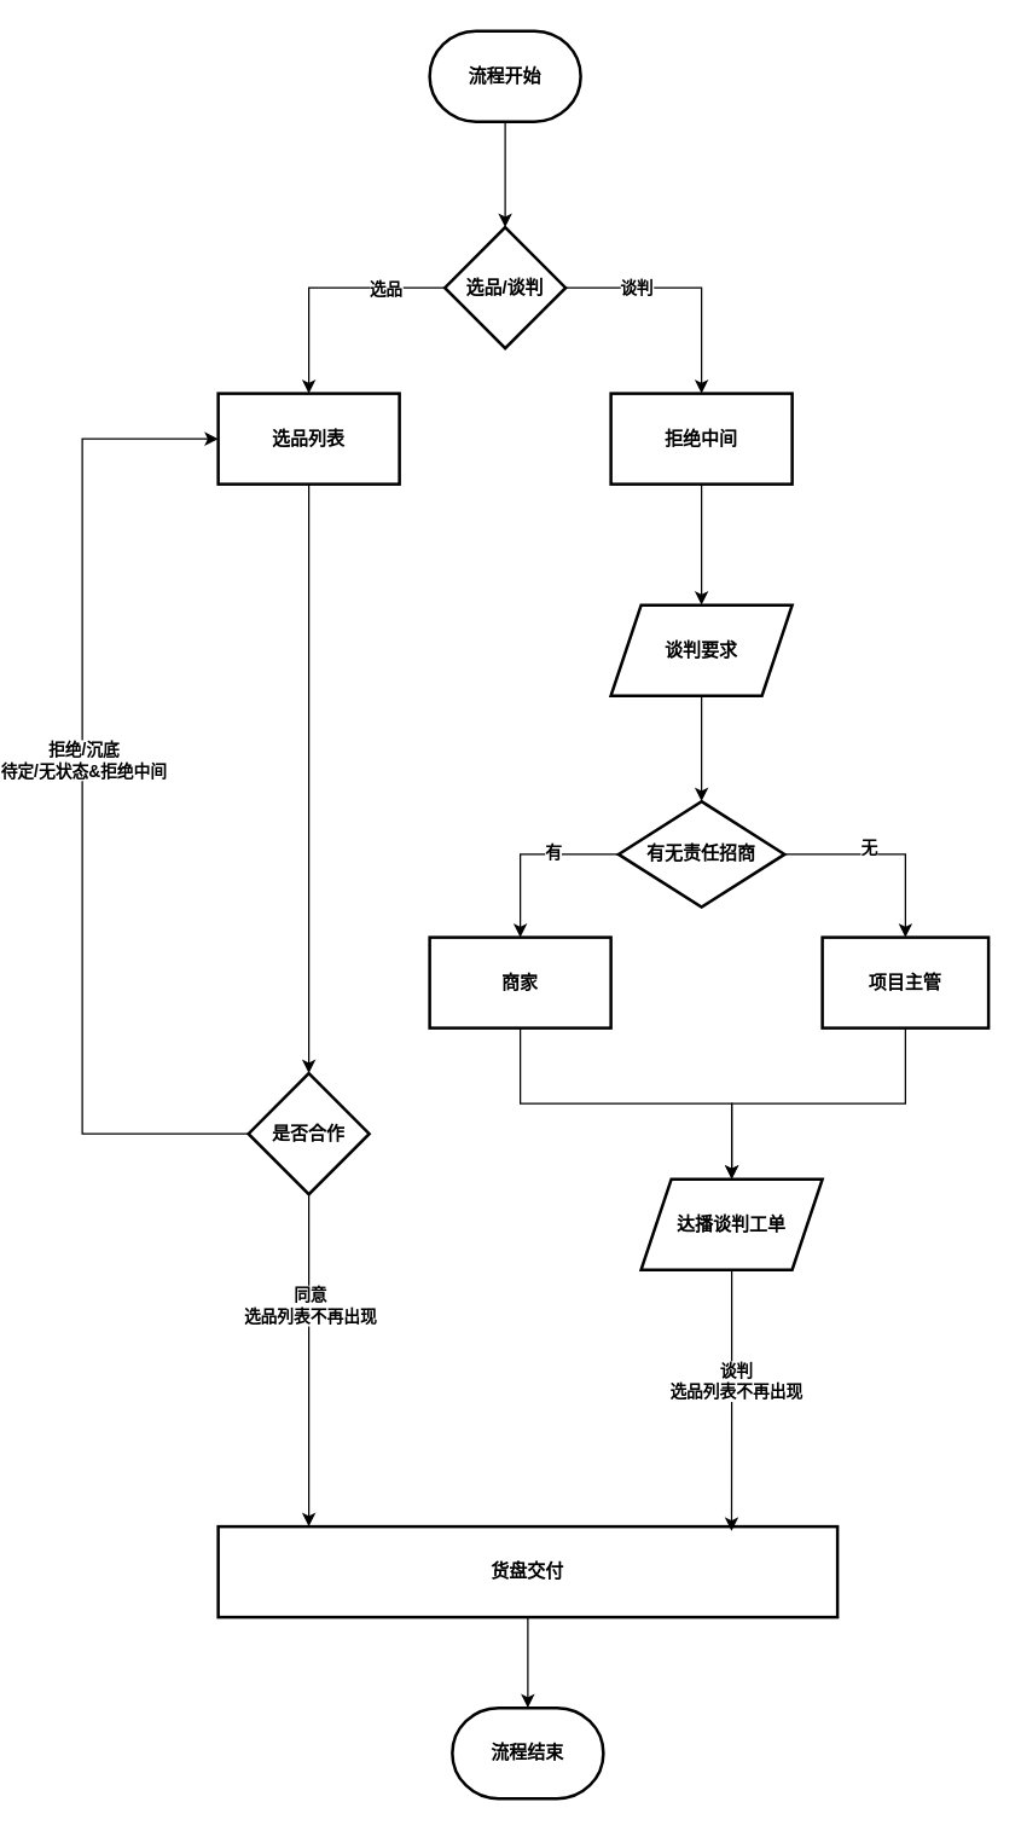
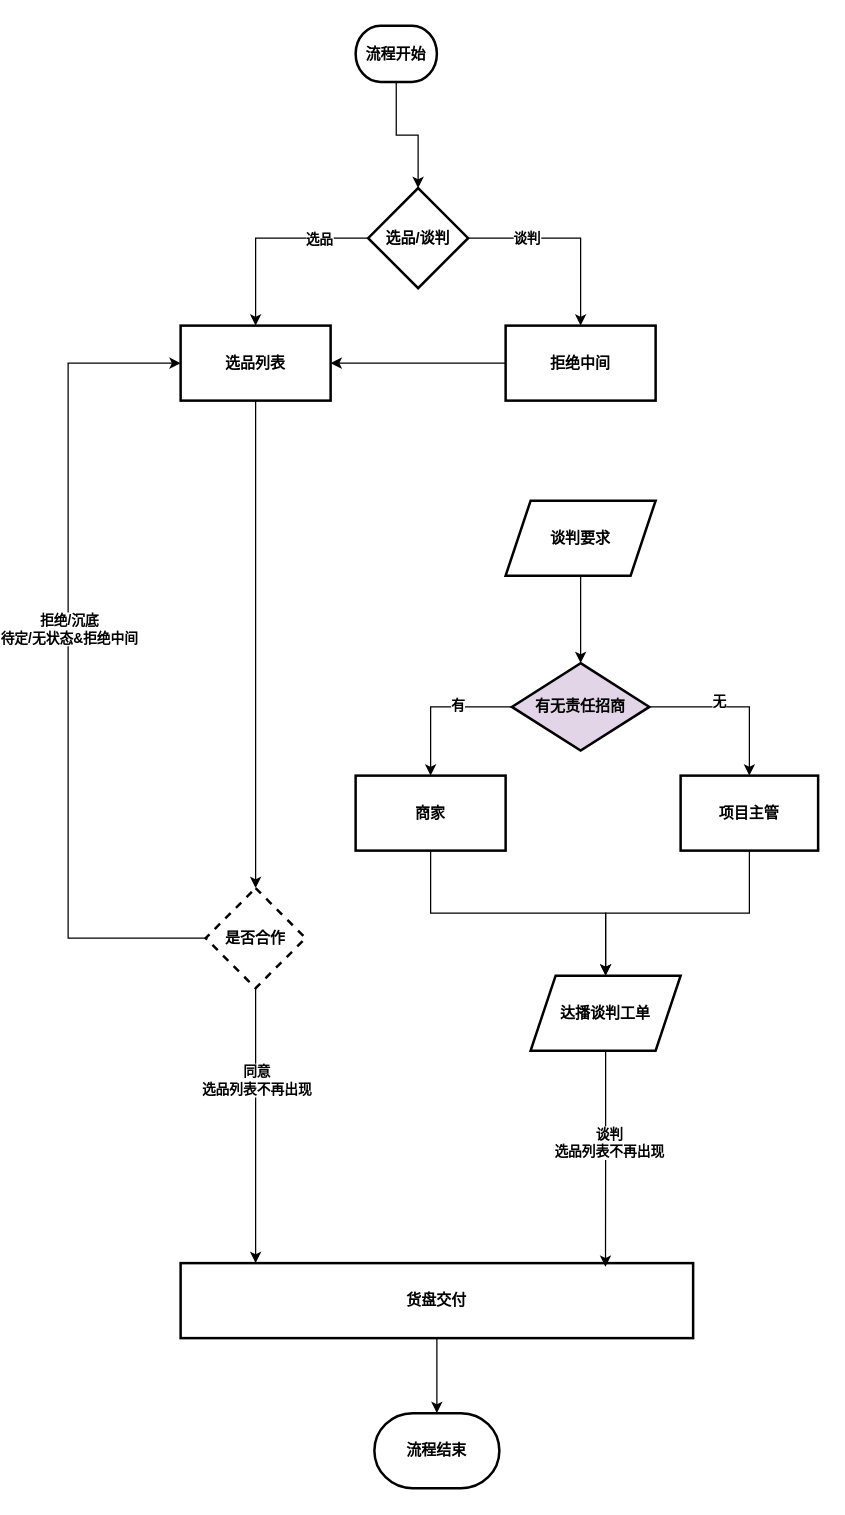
  <mxCell id="0" />
  <mxCell id="1" parent="0" />
  <mxCell id="2" value="" style="edgeStyle=orthogonalEdgeStyle;rounded=0;orthogonalLoop=1;jettySize=auto;html=1;fontStyle=1" edge="1" parent="1" source="3" target="8"><mxGeometry relative="1" as="geometry" /></mxCell>
- <mxCell id="3" value="&lt;span&gt;流程开始&lt;/span&gt;" style="strokeWidth=2;html=1;shape=mxgraph.flowchart.terminator;whiteSpace=wrap;fontStyle=1" vertex="1" parent="1"><mxGeometry x="250" y="20" width="100" height="60" as="geometry" /></mxCell>
+ <mxCell id="3" value="&lt;span&gt;流程开始&lt;/span&gt;" style="strokeWidth=2;html=1;shape=mxgraph.flowchart.terminator;whiteSpace=wrap;fontStyle=1" vertex="1" parent="1"><mxGeometry x="250" y="20" width="65" height="45" as="geometry" /></mxCell>
  <mxCell id="4" value="" style="edgeStyle=orthogonalEdgeStyle;rounded=0;orthogonalLoop=1;jettySize=auto;html=1;fontStyle=1" edge="1" parent="1" source="8" target="10"><mxGeometry relative="1" as="geometry" /></mxCell>
  <mxCell id="5" value="&lt;span&gt;选品&lt;/span&gt;" style="edgeLabel;html=1;align=center;verticalAlign=middle;resizable=0;points=[];fontStyle=1" vertex="1" connectable="0" parent="4"><mxGeometry x="-0.312" y="4" relative="1" as="geometry"><mxPoint x="15" y="-4" as="offset" /></mxGeometry></mxCell>
  <mxCell id="6" value="" style="edgeStyle=orthogonalEdgeStyle;rounded=0;orthogonalLoop=1;jettySize=auto;html=1;fontStyle=1" edge="1" parent="1" source="8" target="12"><mxGeometry relative="1" as="geometry" /></mxCell>
  <mxCell id="7" value="&lt;span&gt;谈判&lt;/span&gt;" style="edgeLabel;html=1;align=center;verticalAlign=middle;resizable=0;points=[];fontStyle=1" vertex="1" connectable="0" parent="6"><mxGeometry x="-0.425" y="1" relative="1" as="geometry"><mxPoint as="offset" /></mxGeometry></mxCell>
  <mxCell id="8" value="选品/谈判" style="rhombus;whiteSpace=wrap;html=1;strokeWidth=2;fontStyle=1" vertex="1" parent="1"><mxGeometry x="260" y="150" width="80" height="80" as="geometry" /></mxCell>
  <mxCell id="9" value="" style="edgeStyle=orthogonalEdgeStyle;rounded=0;orthogonalLoop=1;jettySize=auto;html=1;fontStyle=1" edge="1" parent="1" source="10" target="17"><mxGeometry relative="1" as="geometry" /></mxCell>
  <mxCell id="10" value="选品列表" style="whiteSpace=wrap;html=1;strokeWidth=2;fontStyle=1" vertex="1" parent="1"><mxGeometry x="110" y="260" width="120" height="60" as="geometry" /></mxCell>
- <mxCell id="11" value="" style="edgeStyle=orthogonalEdgeStyle;rounded=0;orthogonalLoop=1;jettySize=auto;html=1;fontStyle=1" edge="1" parent="1" source="12" target="20"><mxGeometry relative="1" as="geometry" /></mxCell>
+ <mxCell id="11" value="" style="edgeStyle=orthogonalEdgeStyle;rounded=0;orthogonalLoop=1;jettySize=auto;html=1;fontStyle=1;" edge="1" parent="1" source="12" target="10"><mxGeometry relative="1" as="geometry" /></mxCell>
  <mxCell id="12" value="拒绝中间" style="whiteSpace=wrap;html=1;strokeWidth=2;fontStyle=1" vertex="1" parent="1"><mxGeometry x="370" y="260" width="120" height="60" as="geometry" /></mxCell>
  <mxCell id="13" value="" style="edgeStyle=orthogonalEdgeStyle;rounded=0;orthogonalLoop=1;jettySize=auto;html=1;fontStyle=1" edge="1" parent="1" source="17" target="18"><mxGeometry relative="1" as="geometry"><Array as="points"><mxPoint x="170" y="870" /><mxPoint x="170" y="870" /></Array></mxGeometry></mxCell>
  <mxCell id="14" value="&lt;span&gt;同意&lt;/span&gt;&lt;div&gt;&lt;span&gt;选品列表不再出现&lt;/span&gt;&lt;/div&gt;" style="edgeLabel;html=1;align=center;verticalAlign=middle;resizable=0;points=[];fontStyle=1" vertex="1" connectable="0" parent="13"><mxGeometry x="-0.333" relative="1" as="geometry"><mxPoint as="offset" /></mxGeometry></mxCell>
  <mxCell id="15" style="edgeStyle=orthogonalEdgeStyle;rounded=0;orthogonalLoop=1;jettySize=auto;html=1;entryX=0;entryY=0.5;entryDx=0;entryDy=0;exitX=0;exitY=0.5;exitDx=0;exitDy=0;fontStyle=1" edge="1" parent="1" source="17" target="10"><mxGeometry relative="1" as="geometry"><mxPoint x="129.998" y="789.998" as="sourcePoint" /><mxPoint x="69.95" y="369.95" as="targetPoint" /><Array as="points"><mxPoint x="20" y="750" /><mxPoint x="20" y="290" /></Array></mxGeometry></mxCell>
  <mxCell id="16" value="&lt;span&gt;拒绝/沉底&lt;/span&gt;&lt;div&gt;&lt;span&gt;待定/无状态&amp;amp;拒绝中间&lt;/span&gt;&lt;/div&gt;" style="edgeLabel;html=1;align=center;verticalAlign=middle;resizable=0;points=[];fontStyle=1" vertex="1" connectable="0" parent="15"><mxGeometry x="0.046" y="5" relative="1" as="geometry"><mxPoint x="5" y="-13" as="offset" /></mxGeometry></mxCell>
- <mxCell id="17" value="是否合作" style="rhombus;whiteSpace=wrap;html=1;strokeWidth=2;fontStyle=1" vertex="1" parent="1"><mxGeometry x="130" y="710" width="80" height="80" as="geometry" /></mxCell>
+ <mxCell id="17" value="是否合作" style="rhombus;whiteSpace=wrap;html=1;strokeWidth=2;fontStyle=1;dashed=1;" vertex="1" parent="1"><mxGeometry x="130" y="710" width="80" height="80" as="geometry" /></mxCell>
  <mxCell id="18" value="货盘交付" style="whiteSpace=wrap;html=1;strokeWidth=2;fontStyle=1" vertex="1" parent="1"><mxGeometry x="110" y="1010" width="410" height="60" as="geometry" /></mxCell>
  <mxCell id="19" value="" style="edgeStyle=orthogonalEdgeStyle;rounded=0;orthogonalLoop=1;jettySize=auto;html=1;fontStyle=1" edge="1" parent="1" source="20" target="25"><mxGeometry relative="1" as="geometry" /></mxCell>
  <mxCell id="20" value="谈判要求" style="shape=parallelogram;perimeter=parallelogramPerimeter;whiteSpace=wrap;html=1;fixedSize=1;strokeWidth=2;fontStyle=1" vertex="1" parent="1"><mxGeometry x="370" y="400" width="120" height="60" as="geometry" /></mxCell>
  <mxCell id="21" value="" style="edgeStyle=orthogonalEdgeStyle;rounded=0;orthogonalLoop=1;jettySize=auto;html=1;fontStyle=1" edge="1" parent="1" source="25" target="29"><mxGeometry relative="1" as="geometry" /></mxCell>
  <mxCell id="22" value="&lt;span&gt;有&lt;/span&gt;" style="edgeLabel;html=1;align=center;verticalAlign=middle;resizable=0;points=[];fontStyle=1" vertex="1" connectable="0" parent="21"><mxGeometry x="-0.271" y="-2" relative="1" as="geometry"><mxPoint as="offset" /></mxGeometry></mxCell>
  <mxCell id="23" style="edgeStyle=orthogonalEdgeStyle;rounded=0;orthogonalLoop=1;jettySize=auto;html=1;fontStyle=1" edge="1" parent="1" source="25" target="27"><mxGeometry relative="1" as="geometry" /></mxCell>
  <mxCell id="24" value="&lt;span&gt;无&lt;/span&gt;" style="edgeLabel;html=1;align=center;verticalAlign=middle;resizable=0;points=[];fontStyle=1" vertex="1" connectable="0" parent="23"><mxGeometry x="-0.319" y="-2" relative="1" as="geometry"><mxPoint x="9" y="-7" as="offset" /></mxGeometry></mxCell>
- <mxCell id="25" value="有无责任招商" style="rhombus;whiteSpace=wrap;html=1;strokeWidth=2;fontStyle=1" vertex="1" parent="1"><mxGeometry x="375" y="530" width="110" height="70" as="geometry" /></mxCell>
+ <mxCell id="25" value="有无责任招商" style="rhombus;whiteSpace=wrap;html=1;strokeWidth=2;fontStyle=1;fillColor=#e1d5e7;" vertex="1" parent="1"><mxGeometry x="375" y="530" width="110" height="70" as="geometry" /></mxCell>
  <mxCell id="26" style="edgeStyle=orthogonalEdgeStyle;rounded=0;orthogonalLoop=1;jettySize=auto;html=1;entryX=0.5;entryY=0;entryDx=0;entryDy=0;fontStyle=1" edge="1" parent="1" source="27" target="30"><mxGeometry relative="1" as="geometry" /></mxCell>
  <mxCell id="27" value="项目主管" style="whiteSpace=wrap;html=1;strokeWidth=2;fontStyle=1" vertex="1" parent="1"><mxGeometry x="510" y="620" width="110" height="60" as="geometry" /></mxCell>
  <mxCell id="28" value="" style="edgeStyle=orthogonalEdgeStyle;rounded=0;orthogonalLoop=1;jettySize=auto;html=1;exitX=0.5;exitY=1;exitDx=0;exitDy=0;fontStyle=1" edge="1" parent="1" source="29" target="30"><mxGeometry relative="1" as="geometry" /></mxCell>
  <mxCell id="29" value="商家" style="whiteSpace=wrap;html=1;strokeWidth=2;fontStyle=1" vertex="1" parent="1"><mxGeometry x="250" y="620" width="120" height="60" as="geometry" /></mxCell>
  <mxCell id="30" value="达播谈判工单" style="shape=parallelogram;perimeter=parallelogramPerimeter;whiteSpace=wrap;html=1;fixedSize=1;strokeWidth=2;fontStyle=1" vertex="1" parent="1"><mxGeometry x="390" y="780" width="120" height="60" as="geometry" /></mxCell>
  <mxCell id="31" style="edgeStyle=orthogonalEdgeStyle;rounded=0;orthogonalLoop=1;jettySize=auto;html=1;entryX=0.829;entryY=0.05;entryDx=0;entryDy=0;entryPerimeter=0;fontStyle=1" edge="1" parent="1" source="30" target="18"><mxGeometry relative="1" as="geometry" /></mxCell>
  <mxCell id="32" value="&lt;span&gt;谈判&lt;/span&gt;&lt;div&gt;&lt;span&gt;选品列表不再出现&lt;/span&gt;&lt;/div&gt;" style="edgeLabel;html=1;align=center;verticalAlign=middle;resizable=0;points=[];fontStyle=1" vertex="1" connectable="0" parent="31"><mxGeometry x="-0.145" y="2" relative="1" as="geometry"><mxPoint y="-1" as="offset" /></mxGeometry></mxCell>
  <mxCell id="33" value="&lt;span&gt;流程结束&lt;/span&gt;" style="strokeWidth=2;html=1;shape=mxgraph.flowchart.terminator;whiteSpace=wrap;fontStyle=1" vertex="1" parent="1"><mxGeometry x="265" y="1130" width="100" height="60" as="geometry" /></mxCell>
  <mxCell id="34" style="edgeStyle=orthogonalEdgeStyle;rounded=0;orthogonalLoop=1;jettySize=auto;html=1;entryX=0.5;entryY=0;entryDx=0;entryDy=0;entryPerimeter=0;fontStyle=1" edge="1" parent="1" source="18" target="33"><mxGeometry relative="1" as="geometry" /></mxCell>
